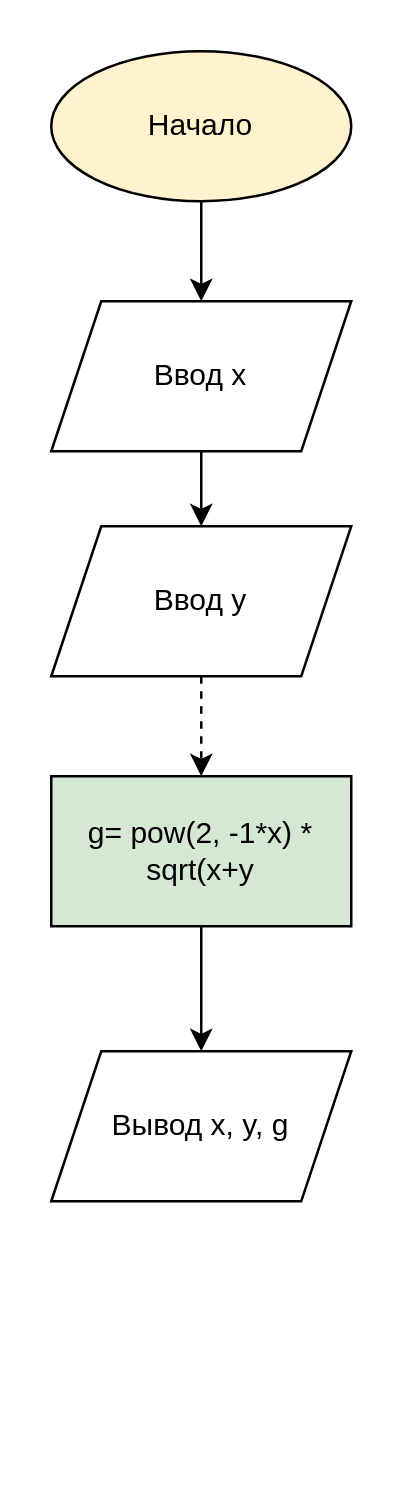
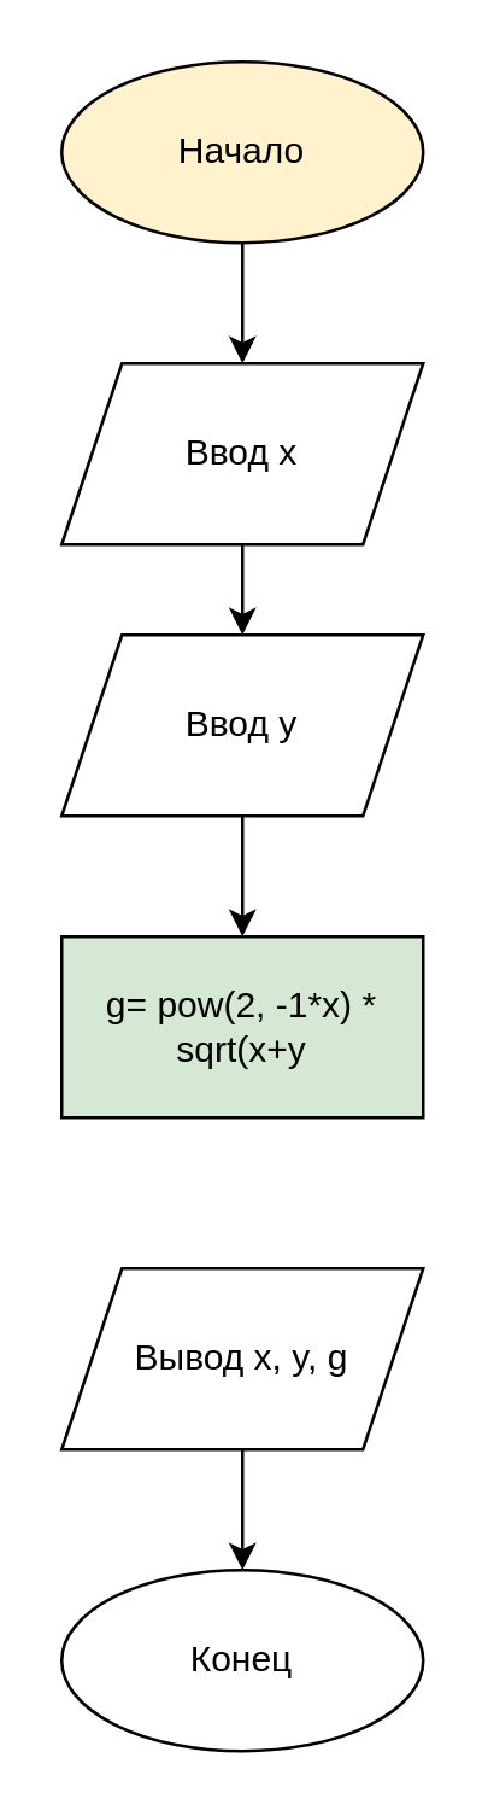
  <mxCell id="0" />
  <mxCell id="1" parent="0" />
  <mxCell id="2" value="" style="edgeStyle=orthogonalEdgeStyle;rounded=0;orthogonalLoop=1;jettySize=auto;html=1;" edge="1" parent="1" source="12" target="4"><mxGeometry relative="1" as="geometry"><mxPoint x="80" y="60" as="sourcePoint" /></mxGeometry></mxCell>
  <mxCell id="3" value="" style="edgeStyle=orthogonalEdgeStyle;rounded=0;orthogonalLoop=1;jettySize=auto;html=1;" edge="1" parent="1" source="4" target="6"><mxGeometry relative="1" as="geometry" /></mxCell>
  <mxCell id="4" value="Ввод x" style="shape=parallelogram;perimeter=parallelogramPerimeter;whiteSpace=wrap;html=1;fixedSize=1;" vertex="1" parent="1"><mxGeometry x="20" y="120" width="120" height="60" as="geometry" /></mxCell>
- <mxCell id="5" value="" style="edgeStyle=orthogonalEdgeStyle;rounded=0;orthogonalLoop=1;jettySize=auto;html=1;dashed=1;" edge="1" parent="1" source="6" target="8"><mxGeometry relative="1" as="geometry" /></mxCell>
+ <mxCell id="5" value="" style="edgeStyle=orthogonalEdgeStyle;rounded=0;orthogonalLoop=1;jettySize=auto;html=1;" edge="1" parent="1" source="6" target="8"><mxGeometry relative="1" as="geometry" /></mxCell>
  <mxCell id="6" value="Ввод y" style="shape=parallelogram;perimeter=parallelogramPerimeter;whiteSpace=wrap;html=1;fixedSize=1;" vertex="1" parent="1"><mxGeometry x="20" y="210" width="120" height="60" as="geometry" /></mxCell>
- <mxCell id="7" value="" style="edgeStyle=orthogonalEdgeStyle;rounded=0;orthogonalLoop=1;jettySize=auto;html=1;" edge="1" parent="1" source="8" target="10"><mxGeometry relative="1" as="geometry" /></mxCell>
  <mxCell id="8" value="g=&amp;nbsp;pow(2, -1*x) * sqrt(x+y" style="rounded=0;whiteSpace=wrap;html=1;fillColor=#d5e8d4;" vertex="1" parent="1"><mxGeometry x="20" y="310" width="120" height="60" as="geometry" /></mxCell>
+ <mxCell id="9" value="" style="edgeStyle=orthogonalEdgeStyle;rounded=0;orthogonalLoop=1;jettySize=auto;html=1;" edge="1" parent="1" source="10" target="11"><mxGeometry relative="1" as="geometry" /></mxCell>
  <mxCell id="10" value="Вывод x, y, g" style="shape=parallelogram;perimeter=parallelogramPerimeter;whiteSpace=wrap;html=1;fixedSize=1;rounded=0;" vertex="1" parent="1"><mxGeometry x="20" y="420" width="120" height="60" as="geometry" /></mxCell>
+ <mxCell id="11" value="Конец" style="ellipse;whiteSpace=wrap;html=1;rounded=0;" vertex="1" parent="1"><mxGeometry x="20" y="520" width="120" height="60" as="geometry" /></mxCell>
  <mxCell id="12" value="Начало" style="ellipse;whiteSpace=wrap;html=1;rounded=0;fillColor=#fff2cc;" vertex="1" parent="1"><mxGeometry x="20" y="20" width="120" height="60" as="geometry" /></mxCell>
